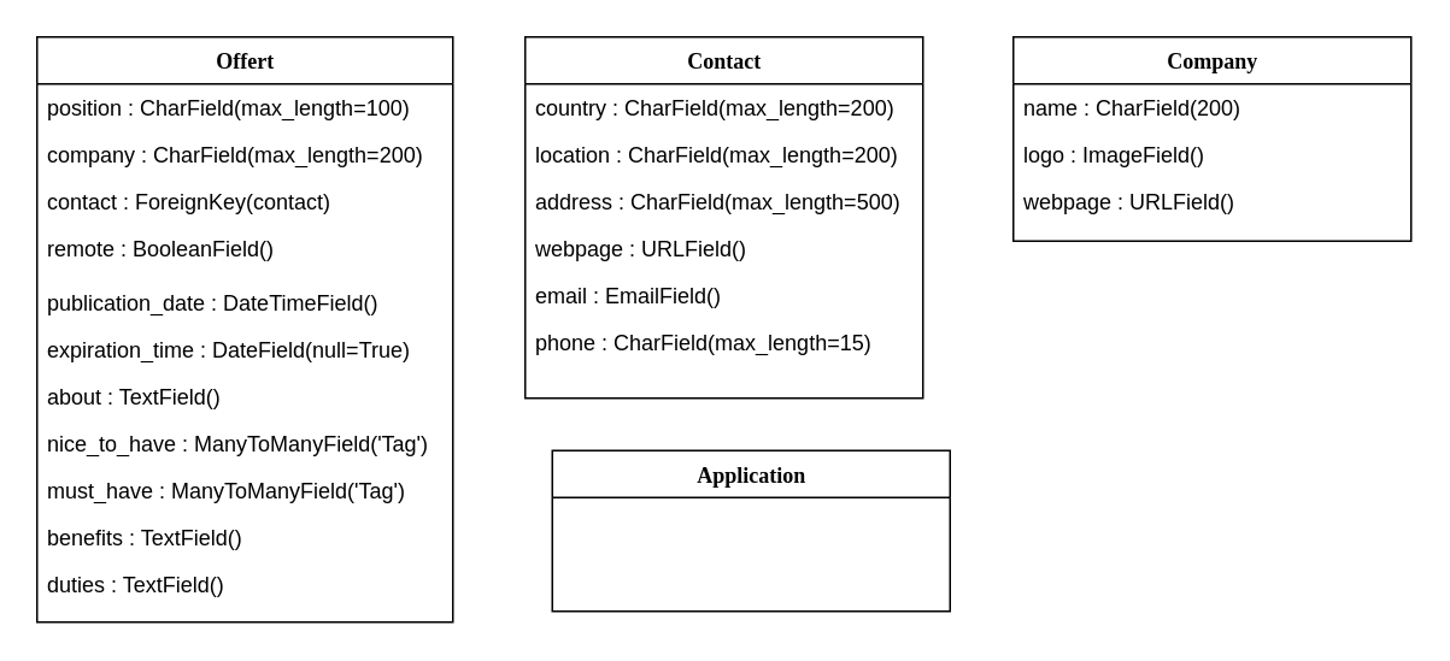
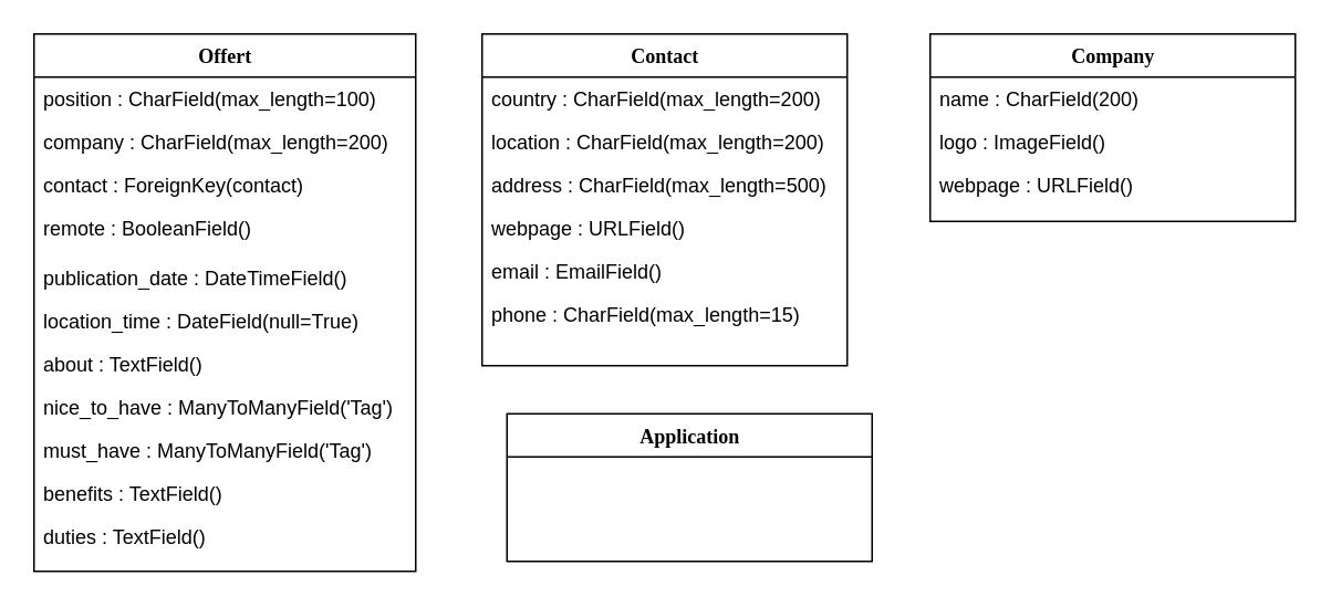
  <mxCell id="0" />
  <mxCell id="1" parent="0" />
  <mxCell id="2" value="Offert" style="swimlane;html=1;fontStyle=1;align=center;verticalAlign=top;childLayout=stackLayout;horizontal=1;startSize=26;horizontalStack=0;resizeParent=1;resizeLast=0;collapsible=1;marginBottom=0;swimlaneFillColor=#ffffff;rounded=0;shadow=0;comic=0;labelBackgroundColor=none;strokeColor=#000000;strokeWidth=1;fillColor=none;fontFamily=Verdana;fontSize=12;fontColor=#000000;" parent="1" vertex="1"><mxGeometry x="20" y="20" width="230" height="324" as="geometry"><mxRectangle x="470" y="83" width="70" height="26" as="alternateBounds" /></mxGeometry></mxCell>
  <mxCell id="3" value="position : CharField(max_length=100)" style="text;html=1;strokeColor=none;fillColor=none;align=left;verticalAlign=top;spacingLeft=4;spacingRight=4;whiteSpace=wrap;overflow=hidden;rotatable=0;points=[[0,0.5],[1,0.5]];portConstraint=eastwest;" parent="2" vertex="1"><mxGeometry y="26" width="230" height="26" as="geometry" /></mxCell>
  <mxCell id="4" value="company : CharField(max_length=200)" style="text;html=1;strokeColor=none;fillColor=none;align=left;verticalAlign=top;spacingLeft=4;spacingRight=4;whiteSpace=wrap;overflow=hidden;rotatable=0;points=[[0,0.5],[1,0.5]];portConstraint=eastwest;" parent="2" vertex="1"><mxGeometry y="52" width="230" height="26" as="geometry" /></mxCell>
  <mxCell id="5" value="contact : ForeignKey(contact)" style="text;html=1;strokeColor=none;fillColor=none;align=left;verticalAlign=top;spacingLeft=4;spacingRight=4;whiteSpace=wrap;overflow=hidden;rotatable=0;points=[[0,0.5],[1,0.5]];portConstraint=eastwest;" vertex="1" parent="2"><mxGeometry y="78" width="230" height="26" as="geometry" /></mxCell>
  <mxCell id="6" value="remote : BooleanField()" style="text;html=1;strokeColor=none;fillColor=none;align=left;verticalAlign=top;spacingLeft=4;spacingRight=4;whiteSpace=wrap;overflow=hidden;rotatable=0;points=[[0,0.5],[1,0.5]];portConstraint=eastwest;" vertex="1" parent="2"><mxGeometry y="104" width="230" height="30" as="geometry" /></mxCell>
  <mxCell id="7" value="publication_date : DateTimeField()" style="text;html=1;strokeColor=none;fillColor=none;align=left;verticalAlign=top;spacingLeft=4;spacingRight=4;whiteSpace=wrap;overflow=hidden;rotatable=0;points=[[0,0.5],[1,0.5]];portConstraint=eastwest;" vertex="1" parent="2"><mxGeometry y="134" width="230" height="26" as="geometry" /></mxCell>
- <mxCell id="8" value="expiration_time : DateField(null=True)" style="text;html=1;strokeColor=none;fillColor=none;align=left;verticalAlign=top;spacingLeft=4;spacingRight=4;whiteSpace=wrap;overflow=hidden;rotatable=0;points=[[0,0.5],[1,0.5]];portConstraint=eastwest;" vertex="1" parent="2"><mxGeometry y="160" width="230" height="26" as="geometry" /></mxCell>
+ <mxCell id="8" value="location_time : DateField(null=True)" style="text;html=1;strokeColor=none;fillColor=none;align=left;verticalAlign=top;spacingLeft=4;spacingRight=4;whiteSpace=wrap;overflow=hidden;rotatable=0;points=[[0,0.5],[1,0.5]];portConstraint=eastwest;" vertex="1" parent="2"><mxGeometry y="160" width="230" height="26" as="geometry" /></mxCell>
  <mxCell id="9" value="about : TextField()" style="text;html=1;strokeColor=none;fillColor=none;align=left;verticalAlign=top;spacingLeft=4;spacingRight=4;whiteSpace=wrap;overflow=hidden;rotatable=0;points=[[0,0.5],[1,0.5]];portConstraint=eastwest;" vertex="1" parent="2"><mxGeometry y="186" width="230" height="26" as="geometry" /></mxCell>
  <mxCell id="10" value="nice_to_have : ManyToManyField('Tag')" style="text;html=1;strokeColor=none;fillColor=none;align=left;verticalAlign=top;spacingLeft=4;spacingRight=4;whiteSpace=wrap;overflow=hidden;rotatable=0;points=[[0,0.5],[1,0.5]];portConstraint=eastwest;" vertex="1" parent="2"><mxGeometry y="212" width="230" height="26" as="geometry" /></mxCell>
  <mxCell id="11" value="must_have : ManyToManyField('Tag')" style="text;html=1;strokeColor=none;fillColor=none;align=left;verticalAlign=top;spacingLeft=4;spacingRight=4;whiteSpace=wrap;overflow=hidden;rotatable=0;points=[[0,0.5],[1,0.5]];portConstraint=eastwest;" vertex="1" parent="2"><mxGeometry y="238" width="230" height="26" as="geometry" /></mxCell>
  <mxCell id="12" value="benefits : TextField()" style="text;html=1;strokeColor=none;fillColor=none;align=left;verticalAlign=top;spacingLeft=4;spacingRight=4;whiteSpace=wrap;overflow=hidden;rotatable=0;points=[[0,0.5],[1,0.5]];portConstraint=eastwest;" vertex="1" parent="2"><mxGeometry y="264" width="230" height="26" as="geometry" /></mxCell>
  <mxCell id="13" value="duties : TextField()&lt;br&gt;" style="text;html=1;strokeColor=none;fillColor=none;align=left;verticalAlign=top;spacingLeft=4;spacingRight=4;whiteSpace=wrap;overflow=hidden;rotatable=0;points=[[0,0.5],[1,0.5]];portConstraint=eastwest;" vertex="1" parent="2"><mxGeometry y="290" width="230" height="26" as="geometry" /></mxCell>
  <mxCell id="14" value="Contact" style="swimlane;html=1;fontStyle=1;align=center;verticalAlign=top;childLayout=stackLayout;horizontal=1;startSize=26;horizontalStack=0;resizeParent=1;resizeLast=0;collapsible=1;marginBottom=0;swimlaneFillColor=#ffffff;rounded=0;shadow=0;comic=0;labelBackgroundColor=none;strokeColor=#000000;strokeWidth=1;fillColor=none;fontFamily=Verdana;fontSize=12;fontColor=#000000;" vertex="1" parent="1"><mxGeometry x="290" y="20" width="220" height="200" as="geometry"><mxRectangle x="470" y="83" width="70" height="26" as="alternateBounds" /></mxGeometry></mxCell>
  <mxCell id="15" value="country : CharField(max_length=200)" style="text;html=1;strokeColor=none;fillColor=none;align=left;verticalAlign=top;spacingLeft=4;spacingRight=4;whiteSpace=wrap;overflow=hidden;rotatable=0;points=[[0,0.5],[1,0.5]];portConstraint=eastwest;" vertex="1" parent="14"><mxGeometry y="26" width="220" height="26" as="geometry" /></mxCell>
  <mxCell id="16" value="location : CharField(max_length=200)" style="text;html=1;strokeColor=none;fillColor=none;align=left;verticalAlign=top;spacingLeft=4;spacingRight=4;whiteSpace=wrap;overflow=hidden;rotatable=0;points=[[0,0.5],[1,0.5]];portConstraint=eastwest;" vertex="1" parent="14"><mxGeometry y="52" width="220" height="26" as="geometry" /></mxCell>
  <mxCell id="17" value="address : CharField(max_length=500)" style="text;html=1;strokeColor=none;fillColor=none;align=left;verticalAlign=top;spacingLeft=4;spacingRight=4;whiteSpace=wrap;overflow=hidden;rotatable=0;points=[[0,0.5],[1,0.5]];portConstraint=eastwest;" vertex="1" parent="14"><mxGeometry y="78" width="220" height="26" as="geometry" /></mxCell>
  <mxCell id="18" value="webpage : URLField()" style="text;html=1;strokeColor=none;fillColor=none;align=left;verticalAlign=top;spacingLeft=4;spacingRight=4;whiteSpace=wrap;overflow=hidden;rotatable=0;points=[[0,0.5],[1,0.5]];portConstraint=eastwest;" vertex="1" parent="14"><mxGeometry y="104" width="220" height="26" as="geometry" /></mxCell>
  <mxCell id="19" value="email : EmailField()" style="text;html=1;strokeColor=none;fillColor=none;align=left;verticalAlign=top;spacingLeft=4;spacingRight=4;whiteSpace=wrap;overflow=hidden;rotatable=0;points=[[0,0.5],[1,0.5]];portConstraint=eastwest;" vertex="1" parent="14"><mxGeometry y="130" width="220" height="26" as="geometry" /></mxCell>
  <mxCell id="20" value="phone : CharField(max_length=15)" style="text;html=1;strokeColor=none;fillColor=none;align=left;verticalAlign=top;spacingLeft=4;spacingRight=4;whiteSpace=wrap;overflow=hidden;rotatable=0;points=[[0,0.5],[1,0.5]];portConstraint=eastwest;" vertex="1" parent="14"><mxGeometry y="156" width="220" height="26" as="geometry" /></mxCell>
  <mxCell id="21" value="Company" style="swimlane;html=1;fontStyle=1;align=center;verticalAlign=top;childLayout=stackLayout;horizontal=1;startSize=26;horizontalStack=0;resizeParent=1;resizeLast=0;collapsible=1;marginBottom=0;swimlaneFillColor=#ffffff;rounded=0;shadow=0;comic=0;labelBackgroundColor=none;strokeColor=#000000;strokeWidth=1;fillColor=none;fontFamily=Verdana;fontSize=12;fontColor=#000000;" vertex="1" parent="1"><mxGeometry x="560" y="20" width="220" height="113" as="geometry"><mxRectangle x="470" y="83" width="70" height="26" as="alternateBounds" /></mxGeometry></mxCell>
  <mxCell id="22" value="name : CharField(200)" style="text;html=1;strokeColor=none;fillColor=none;align=left;verticalAlign=top;spacingLeft=4;spacingRight=4;whiteSpace=wrap;overflow=hidden;rotatable=0;points=[[0,0.5],[1,0.5]];portConstraint=eastwest;" vertex="1" parent="21"><mxGeometry y="26" width="220" height="26" as="geometry" /></mxCell>
  <mxCell id="23" value="logo : ImageField()" style="text;html=1;strokeColor=none;fillColor=none;align=left;verticalAlign=top;spacingLeft=4;spacingRight=4;whiteSpace=wrap;overflow=hidden;rotatable=0;points=[[0,0.5],[1,0.5]];portConstraint=eastwest;" vertex="1" parent="21"><mxGeometry y="52" width="220" height="26" as="geometry" /></mxCell>
  <mxCell id="24" value="webpage : URLField()" style="text;html=1;strokeColor=none;fillColor=none;align=left;verticalAlign=top;spacingLeft=4;spacingRight=4;whiteSpace=wrap;overflow=hidden;rotatable=0;points=[[0,0.5],[1,0.5]];portConstraint=eastwest;" vertex="1" parent="21"><mxGeometry y="78" width="220" height="26" as="geometry" /></mxCell>
  <mxCell id="25" value="Application" style="swimlane;html=1;fontStyle=1;align=center;verticalAlign=top;childLayout=stackLayout;horizontal=1;startSize=26;horizontalStack=0;resizeParent=1;resizeLast=0;collapsible=1;marginBottom=0;swimlaneFillColor=#ffffff;rounded=0;shadow=0;comic=0;labelBackgroundColor=none;strokeColor=#000000;strokeWidth=1;fillColor=none;fontFamily=Verdana;fontSize=12;fontColor=#000000;" vertex="1" parent="1"><mxGeometry x="305" y="249" width="220" height="89" as="geometry"><mxRectangle x="470" y="83" width="70" height="26" as="alternateBounds" /></mxGeometry></mxCell>
